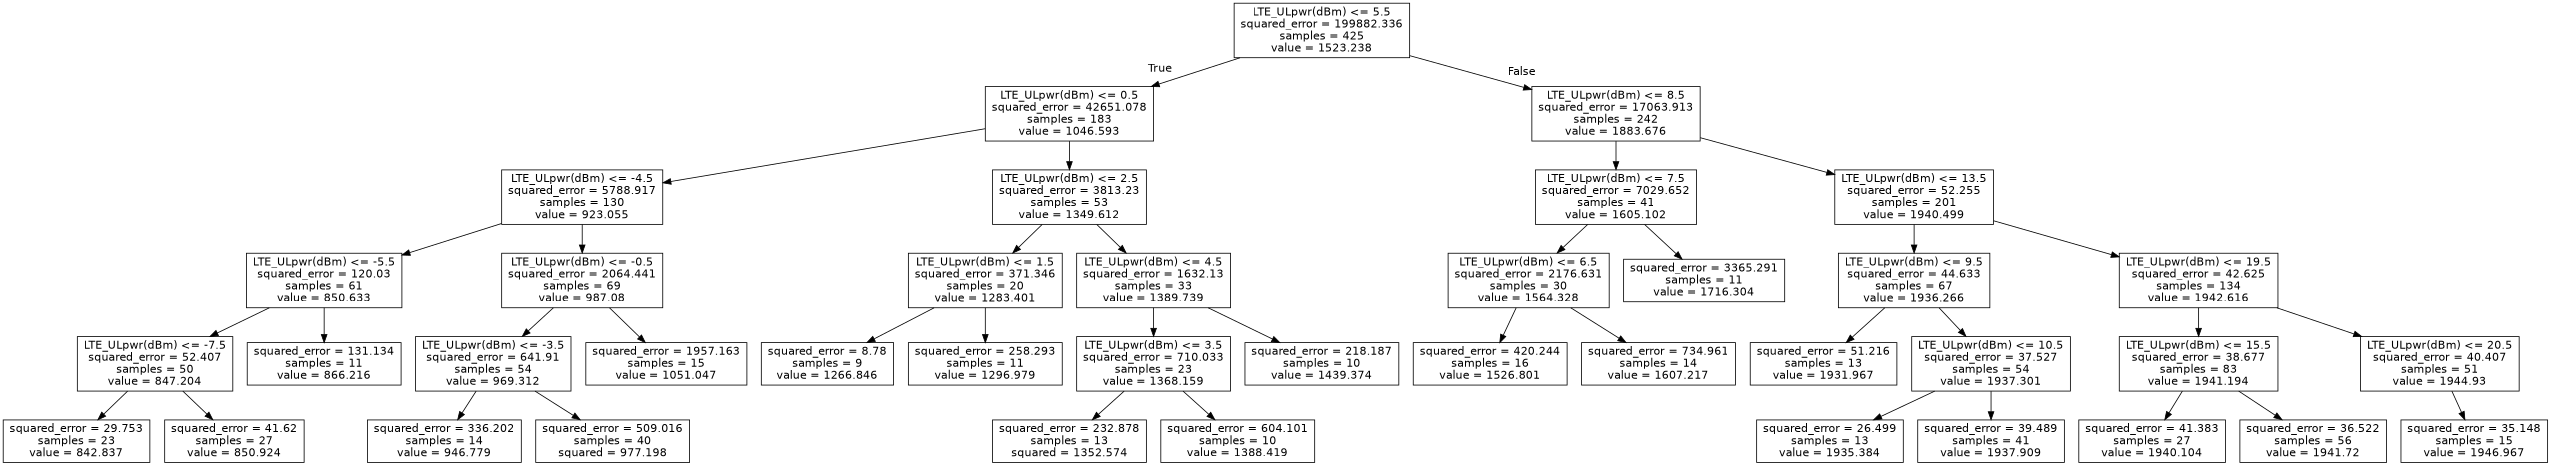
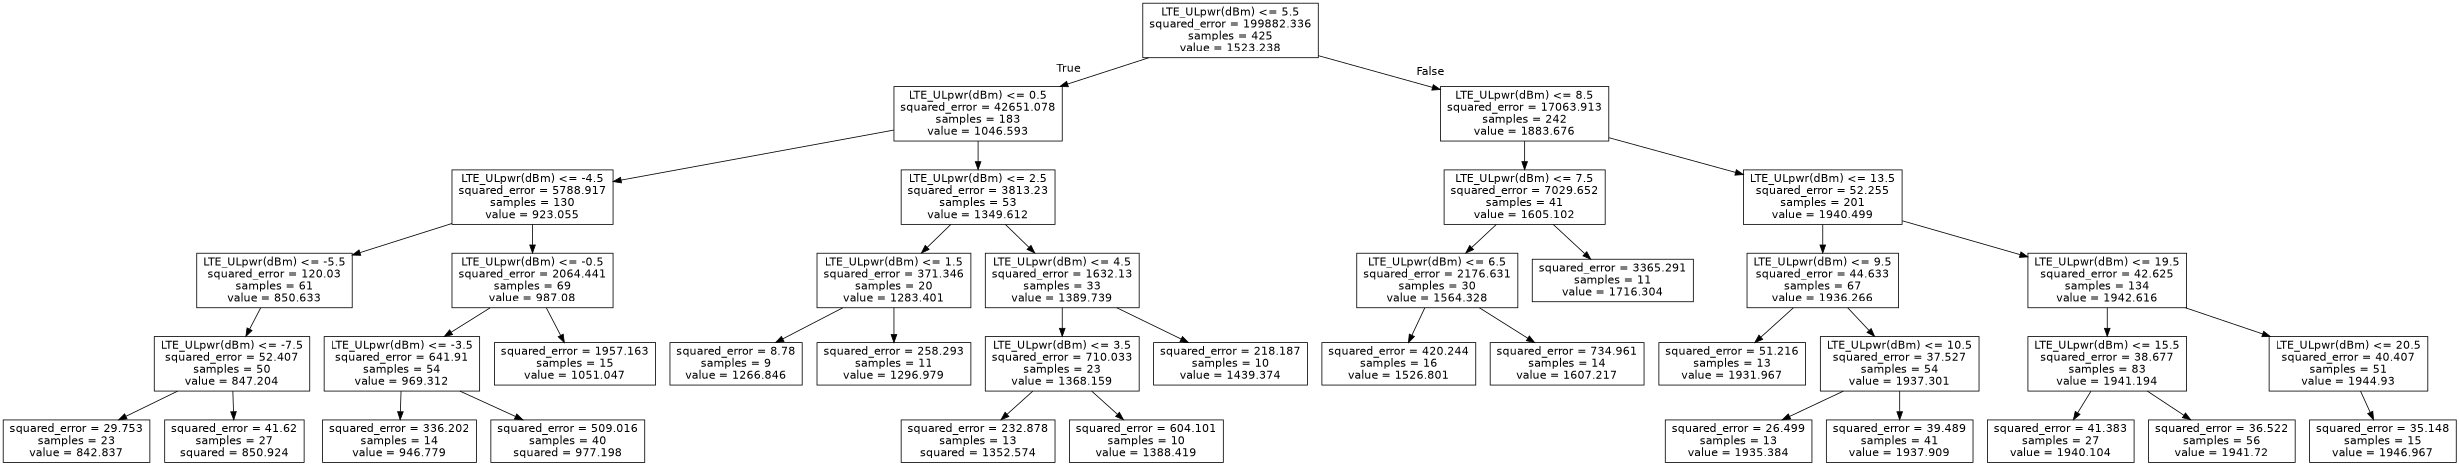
  digraph {
    node [fontname=helvetica shape=box]
    edge [fontname=helvetica]
    n1 [label="LTE_ULpwr(dBm) <= 5.5\nsquared_error = 199882.336\nsamples = 425\nvalue = 1523.238"]
    n2 [label="LTE_ULpwr(dBm) <= 0.5\nsquared_error = 42651.078\nsamples = 183\nvalue = 1046.593"]
    n3 [label="LTE_ULpwr(dBm) <= 8.5\nsquared_error = 17063.913\nsamples = 242\nvalue = 1883.676"]
    n4 [label="LTE_ULpwr(dBm) <= -4.5\nsquared_error = 5788.917\nsamples = 130\nvalue = 923.055"]
    n5 [label="LTE_ULpwr(dBm) <= 2.5\nsquared_error = 3813.23\nsamples = 53\nvalue = 1349.612"]
    n6 [label="LTE_ULpwr(dBm) <= 7.5\nsquared_error = 7029.652\nsamples = 41\nvalue = 1605.102"]
    n7 [label="LTE_ULpwr(dBm) <= 13.5\nsquared_error = 52.255\nsamples = 201\nvalue = 1940.499"]
    n8 [label="LTE_ULpwr(dBm) <= -5.5\nsquared_error = 120.03\nsamples = 61\nvalue = 850.633"]
    n9 [label="LTE_ULpwr(dBm) <= -0.5\nsquared_error = 2064.441\nsamples = 69\nvalue = 987.08"]
    n10 [label="LTE_ULpwr(dBm) <= 1.5\nsquared_error = 371.346\nsamples = 20\nvalue = 1283.401"]
    n11 [label="LTE_ULpwr(dBm) <= 4.5\nsquared_error = 1632.13\nsamples = 33\nvalue = 1389.739"]
    n12 [label="LTE_ULpwr(dBm) <= -7.5\nsquared_error = 52.407\nsamples = 50\nvalue = 847.204"]
-   n13 [label="squared_error = 131.134\nsamples = 11\nvalue = 866.216"]
    n14 [label="LTE_ULpwr(dBm) <= -3.5\nsquared_error = 641.91\nsamples = 54\nvalue = 969.312"]
    n15 [label="squared_error = 1957.163\nsamples = 15\nvalue = 1051.047"]
    n16 [label="squared_error = 29.753\nsamples = 23\nvalue = 842.837"]
-   n17 [label="squared_error = 41.62\nsamples = 27\nvalue = 850.924"]
+   n17 [label="squared_error = 41.62\nsamples = 27\nsquared = 850.924"]
    n18 [label="squared_error = 336.202\nsamples = 14\nvalue = 946.779"]
    n19 [label="squared_error = 509.016\nsamples = 40\nsquared = 977.198"]
    n20 [label="squared_error = 8.78\nsamples = 9\nvalue = 1266.846"]
    n21 [label="squared_error = 258.293\nsamples = 11\nvalue = 1296.979"]
    n22 [label="LTE_ULpwr(dBm) <= 3.5\nsquared_error = 710.033\nsamples = 23\nvalue = 1368.159"]
    n23 [label="squared_error = 218.187\nsamples = 10\nvalue = 1439.374"]
    n24 [label="squared_error = 232.878\nsamples = 13\nsquared = 1352.574"]
    n25 [label="squared_error = 604.101\nsamples = 10\nvalue = 1388.419"]
    n26 [label="LTE_ULpwr(dBm) <= 6.5\nsquared_error = 2176.631\nsamples = 30\nvalue = 1564.328"]
    n27 [label="squared_error = 3365.291\nsamples = 11\nvalue = 1716.304"]
    n28 [label="LTE_ULpwr(dBm) <= 9.5\nsquared_error = 44.633\nsamples = 67\nvalue = 1936.266"]
    n29 [label="LTE_ULpwr(dBm) <= 19.5\nsquared_error = 42.625\nsamples = 134\nvalue = 1942.616"]
    n30 [label="squared_error = 420.244\nsamples = 16\nvalue = 1526.801"]
    n31 [label="squared_error = 734.961\nsamples = 14\nvalue = 1607.217"]
    n32 [label="squared_error = 51.216\nsamples = 13\nvalue = 1931.967"]
    n33 [label="LTE_ULpwr(dBm) <= 10.5\nsquared_error = 37.527\nsamples = 54\nvalue = 1937.301"]
    n34 [label="LTE_ULpwr(dBm) <= 15.5\nsquared_error = 38.677\nsamples = 83\nvalue = 1941.194"]
    n35 [label="LTE_ULpwr(dBm) <= 20.5\nsquared_error = 40.407\nsamples = 51\nvalue = 1944.93"]
    n36 [label="squared_error = 26.499\nsamples = 13\nvalue = 1935.384"]
    n37 [label="squared_error = 39.489\nsamples = 41\nvalue = 1937.909"]
    n38 [label="squared_error = 41.383\nsamples = 27\nvalue = 1940.104"]
    n39 [label="squared_error = 36.522\nsamples = 56\nvalue = 1941.72"]
    n40 [label="squared_error = 35.148\nsamples = 15\nvalue = 1946.967"]
    n1 -> n2 [headlabel=True labelangle=45 labeldistance=2.5]
    n1 -> n3 [headlabel=False labelangle=-45 labeldistance=2.5]
    n2 -> n4
    n2 -> n5
    n3 -> n6
    n3 -> n7
    n4 -> n8
    n4 -> n9
    n5 -> n10
    n5 -> n11
    n6 -> n26
    n6 -> n27
    n7 -> n28
    n7 -> n29
    n8 -> n12
-   n8 -> n13
    n9 -> n14
    n9 -> n15
    n10 -> n20
    n10 -> n21
    n11 -> n22
    n11 -> n23
    n12 -> n16
    n12 -> n17
    n14 -> n18
    n14 -> n19
    n22 -> n24
    n22 -> n25
    n26 -> n30
    n26 -> n31
    n28 -> n32
    n28 -> n33
    n29 -> n34
    n29 -> n35
    n33 -> n36
    n33 -> n37
    n34 -> n38
    n34 -> n39
    n35 -> n40
  }
